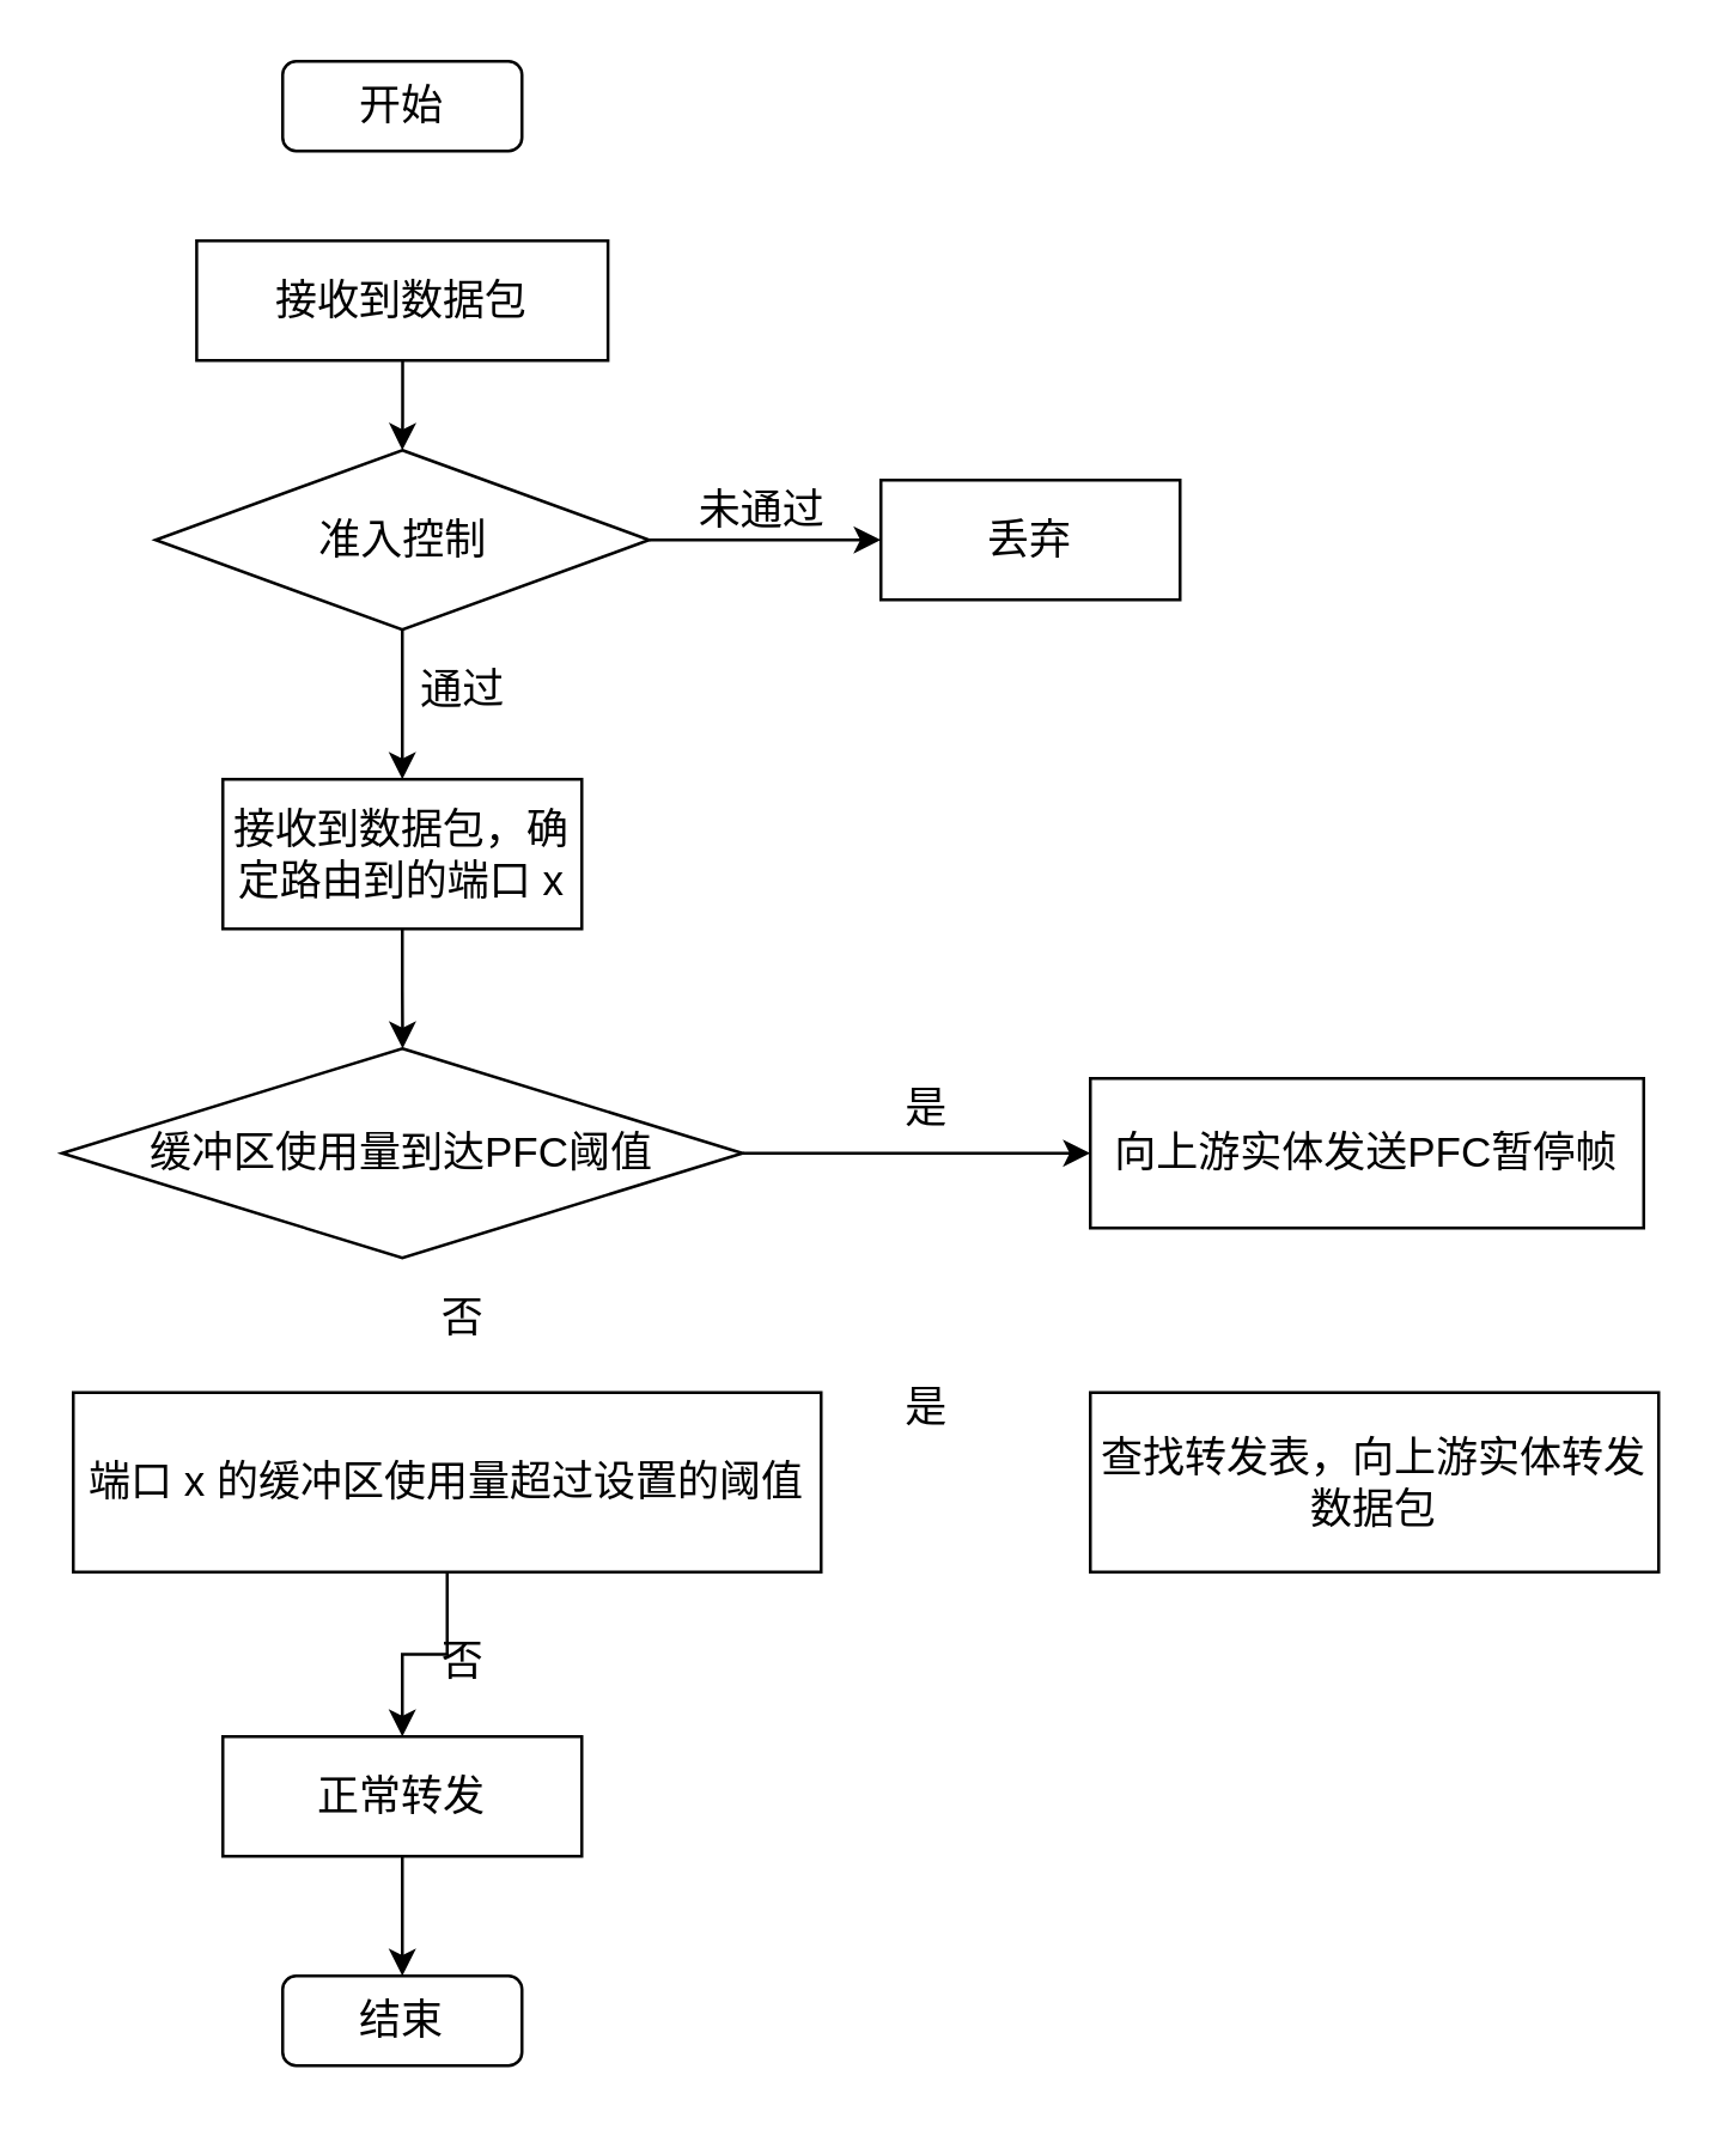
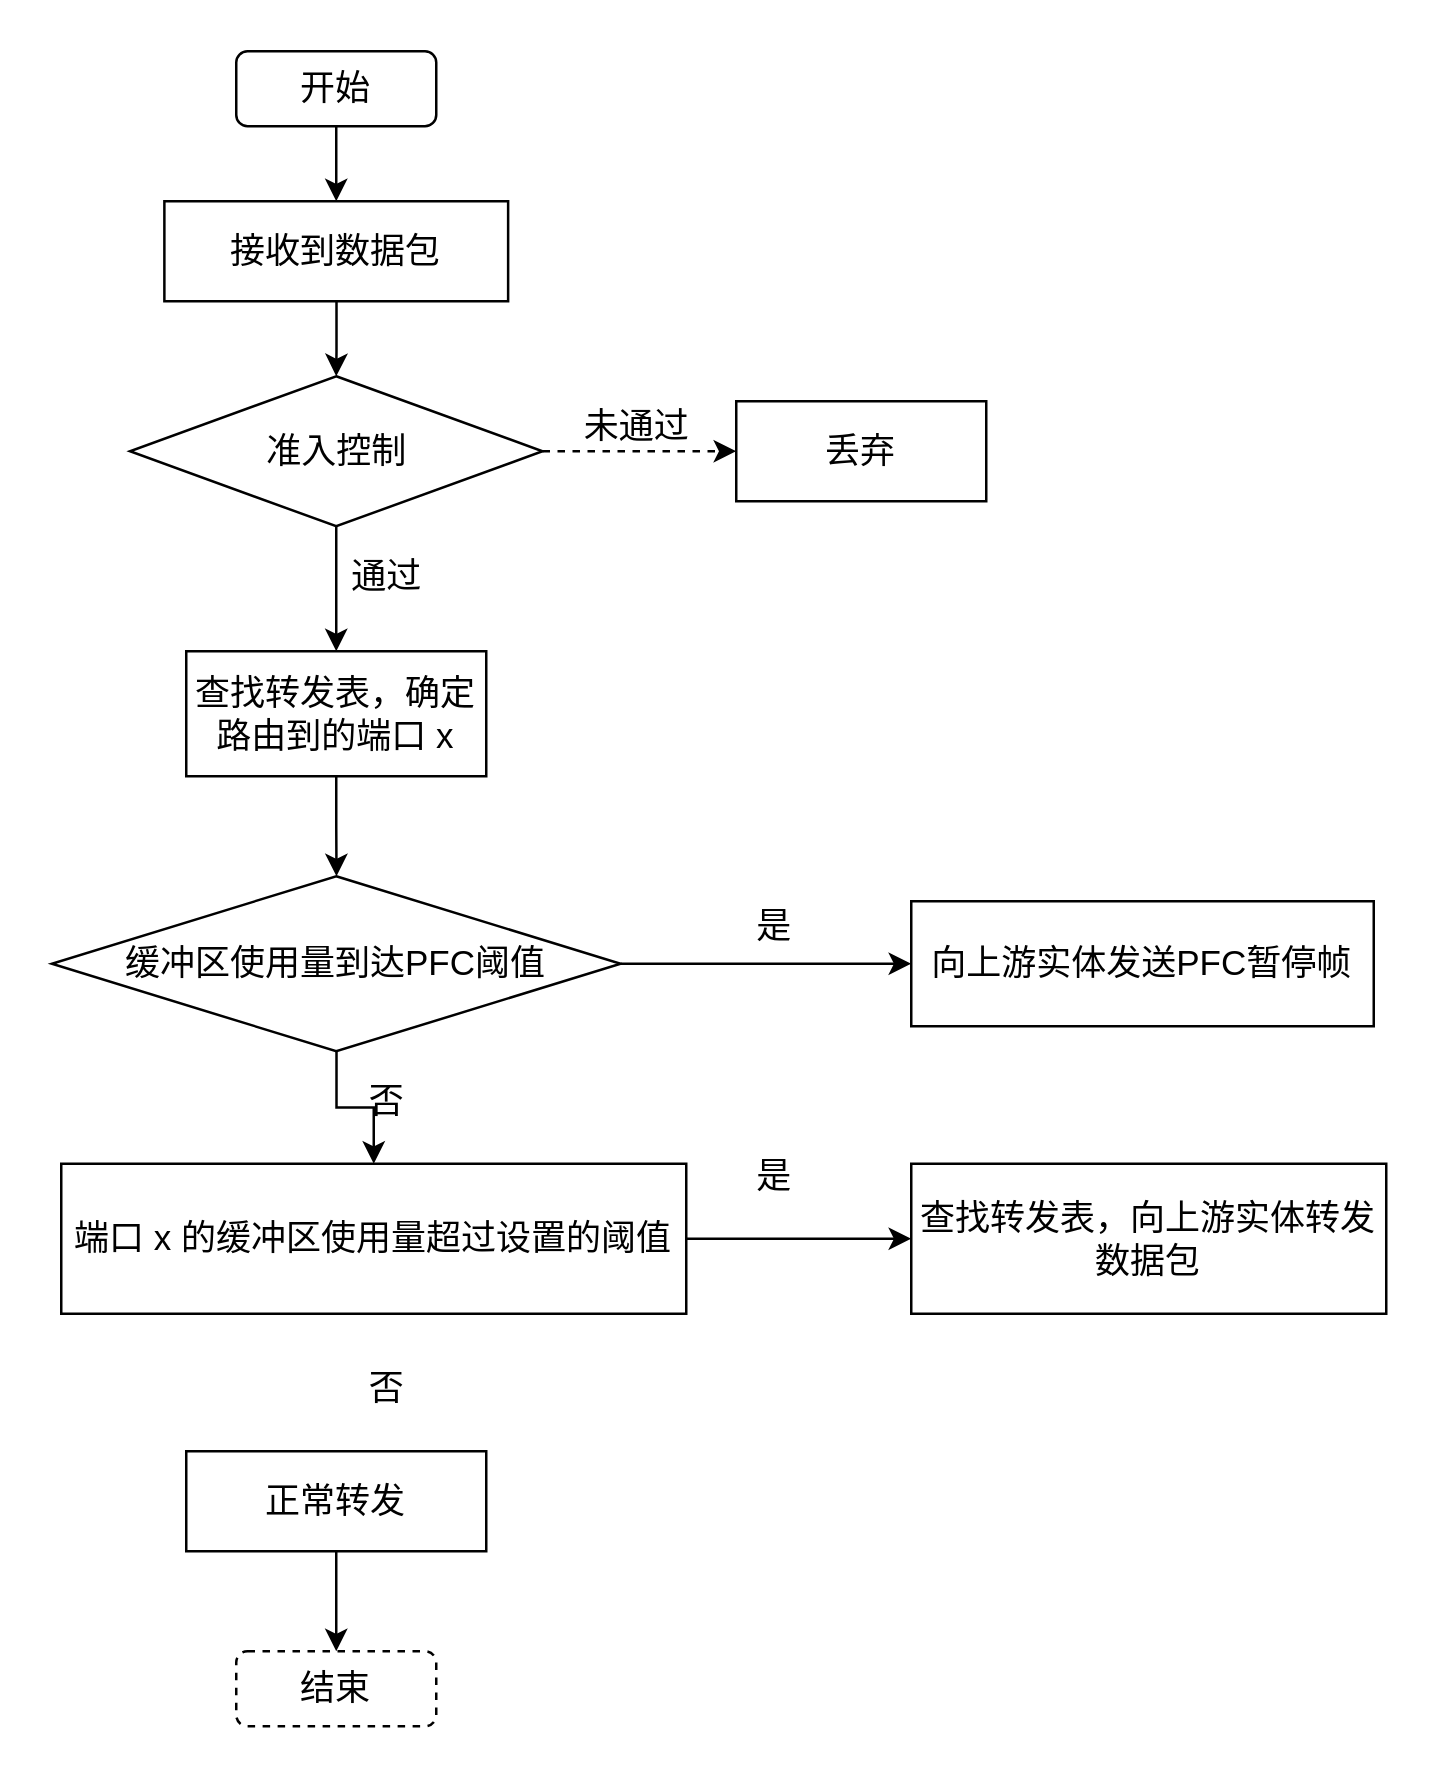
  <mxCell id="0" />
  <mxCell id="1" parent="0" />
+ <mxCell id="2" style="edgeStyle=orthogonalEdgeStyle;rounded=0;orthogonalLoop=1;jettySize=auto;html=1;exitX=0.5;exitY=1;exitDx=0;exitDy=0;fontSize=14;entryX=0.5;entryY=0;entryDx=0;entryDy=0;" edge="1" parent="1" source="3" target="5"><mxGeometry relative="1" as="geometry"><mxPoint x="133.897" y="80" as="targetPoint" /></mxGeometry></mxCell>
  <mxCell id="3" value="开始" style="rounded=1;whiteSpace=wrap;html=1;fontSize=14;" vertex="1" parent="1"><mxGeometry x="94" y="20" width="80" height="30" as="geometry" /></mxCell>
  <mxCell id="4" value="" style="edgeStyle=orthogonalEdgeStyle;rounded=0;orthogonalLoop=1;jettySize=auto;html=1;fontSize=14;" edge="1" parent="1" source="5" target="8"><mxGeometry relative="1" as="geometry" /></mxCell>
  <mxCell id="5" value="接收到数据包" style="rounded=0;whiteSpace=wrap;html=1;fontSize=14;" vertex="1" parent="1"><mxGeometry x="65.25" y="80" width="137.5" height="40" as="geometry" /></mxCell>
  <mxCell id="6" value="" style="edgeStyle=orthogonalEdgeStyle;rounded=0;orthogonalLoop=1;jettySize=auto;html=1;fontSize=14;" edge="1" parent="1" source="8" target="10"><mxGeometry relative="1" as="geometry" /></mxCell>
- <mxCell id="7" value="" style="edgeStyle=orthogonalEdgeStyle;rounded=0;orthogonalLoop=1;jettySize=auto;html=1;fontSize=14;" edge="1" parent="1" source="8" target="12"><mxGeometry relative="1" as="geometry" /></mxCell>
+ <mxCell id="7" value="" style="edgeStyle=orthogonalEdgeStyle;rounded=0;orthogonalLoop=1;jettySize=auto;html=1;fontSize=14;dashed=1;" edge="1" parent="1" source="8" target="12"><mxGeometry relative="1" as="geometry" /></mxCell>
  <mxCell id="8" value="准入控制" style="rhombus;whiteSpace=wrap;html=1;fontSize=14;rounded=0;" vertex="1" parent="1"><mxGeometry x="51.5" y="150" width="165" height="60" as="geometry" /></mxCell>
  <mxCell id="9" value="" style="edgeStyle=orthogonalEdgeStyle;rounded=0;orthogonalLoop=1;jettySize=auto;html=1;fontSize=14;" edge="1" parent="1" source="10" target="16"><mxGeometry relative="1" as="geometry" /></mxCell>
- <mxCell id="10" value="接收到数据包，确定路由到的端口 x" style="whiteSpace=wrap;html=1;fontSize=14;rounded=0;" vertex="1" parent="1"><mxGeometry x="74" y="260" width="120" height="50" as="geometry" /></mxCell>
+ <mxCell id="10" value="查找转发表，确定路由到的端口 x" style="whiteSpace=wrap;html=1;fontSize=14;rounded=0;" vertex="1" parent="1"><mxGeometry x="74" y="260" width="120" height="50" as="geometry" /></mxCell>
  <mxCell id="11" value="通过" style="text;html=1;align=center;verticalAlign=middle;resizable=0;points=[];autosize=1;strokeColor=none;fillColor=none;fontSize=14;" vertex="1" parent="1"><mxGeometry x="134" y="220" width="40" height="20" as="geometry" /></mxCell>
  <mxCell id="12" value="丢弃" style="whiteSpace=wrap;html=1;fontSize=14;rounded=0;" vertex="1" parent="1"><mxGeometry x="294" y="160" width="100" height="40" as="geometry" /></mxCell>
  <mxCell id="13" value="未通过" style="text;html=1;align=center;verticalAlign=middle;resizable=0;points=[];autosize=1;strokeColor=none;fillColor=none;fontSize=14;" vertex="1" parent="1"><mxGeometry x="224" y="160" width="60" height="20" as="geometry" /></mxCell>
  <mxCell id="14" value="" style="edgeStyle=orthogonalEdgeStyle;rounded=0;orthogonalLoop=1;jettySize=auto;html=1;fontSize=14;" edge="1" parent="1" source="16" target="17"><mxGeometry relative="1" as="geometry" /></mxCell>
+ <mxCell id="15" value="" style="edgeStyle=orthogonalEdgeStyle;rounded=0;orthogonalLoop=1;jettySize=auto;html=1;fontSize=14;" edge="1" parent="1" source="16" target="22"><mxGeometry relative="1" as="geometry" /></mxCell>
  <mxCell id="16" value="缓冲区使用量到达PFC阈值" style="rhombus;whiteSpace=wrap;html=1;fontSize=14;rounded=0;" vertex="1" parent="1"><mxGeometry x="20.25" y="350" width="227.5" height="70" as="geometry" /></mxCell>
  <mxCell id="17" value="向上游实体发送PFC暂停帧" style="whiteSpace=wrap;html=1;fontSize=14;rounded=0;" vertex="1" parent="1"><mxGeometry x="364" y="360" width="185" height="50" as="geometry" /></mxCell>
  <mxCell id="18" value="是" style="text;html=1;align=center;verticalAlign=middle;resizable=0;points=[];autosize=1;strokeColor=none;fillColor=none;fontSize=14;" vertex="1" parent="1"><mxGeometry x="294" y="360" width="30" height="20" as="geometry" /></mxCell>
  <mxCell id="19" value="否" style="text;html=1;align=center;verticalAlign=middle;resizable=0;points=[];autosize=1;strokeColor=none;fillColor=none;fontSize=14;" vertex="1" parent="1"><mxGeometry x="139" y="430" width="30" height="20" as="geometry" /></mxCell>
- <mxCell id="21" value="" style="edgeStyle=orthogonalEdgeStyle;rounded=0;orthogonalLoop=1;jettySize=auto;html=1;fontSize=14;" edge="1" parent="1" source="22" target="27"><mxGeometry relative="1" as="geometry" /></mxCell>
+ <mxCell id="20" style="edgeStyle=orthogonalEdgeStyle;rounded=0;orthogonalLoop=1;jettySize=auto;html=1;exitX=1;exitY=0.5;exitDx=0;exitDy=0;fontSize=14;entryX=0;entryY=0.5;entryDx=0;entryDy=0;" edge="1" parent="1" source="22" target="24"><mxGeometry relative="1" as="geometry"><mxPoint x="364" y="490" as="targetPoint" /></mxGeometry></mxCell>
  <mxCell id="22" value="端口 x 的缓冲区使用量超过设置的阈值" style="whiteSpace=wrap;html=1;fontSize=14;rounded=0;" vertex="1" parent="1"><mxGeometry x="24" y="465" width="250" height="60" as="geometry" /></mxCell>
  <mxCell id="23" value="是" style="text;html=1;align=center;verticalAlign=middle;resizable=0;points=[];autosize=1;strokeColor=none;fillColor=none;fontSize=14;" vertex="1" parent="1"><mxGeometry x="294" y="460" width="30" height="20" as="geometry" /></mxCell>
  <mxCell id="24" value="查找转发表，向上游实体转发数据包" style="whiteSpace=wrap;html=1;fontSize=14;rounded=0;" vertex="1" parent="1"><mxGeometry x="364" y="465" width="190" height="60" as="geometry" /></mxCell>
  <mxCell id="25" value="否" style="text;html=1;align=center;verticalAlign=middle;resizable=0;points=[];autosize=1;strokeColor=none;fillColor=none;fontSize=14;" vertex="1" parent="1"><mxGeometry x="139" y="545" width="30" height="20" as="geometry" /></mxCell>
  <mxCell id="26" style="edgeStyle=orthogonalEdgeStyle;rounded=0;orthogonalLoop=1;jettySize=auto;html=1;exitX=0.5;exitY=1;exitDx=0;exitDy=0;entryX=0.5;entryY=0;entryDx=0;entryDy=0;fontSize=14;" edge="1" parent="1" source="27" target="28"><mxGeometry relative="1" as="geometry" /></mxCell>
  <mxCell id="27" value="正常转发" style="whiteSpace=wrap;html=1;fontSize=14;rounded=0;" vertex="1" parent="1"><mxGeometry x="74" y="580" width="120" height="40" as="geometry" /></mxCell>
- <mxCell id="28" value="结束" style="rounded=1;whiteSpace=wrap;html=1;fontSize=14;" vertex="1" parent="1"><mxGeometry x="94" y="660" width="80" height="30" as="geometry" /></mxCell>
+ <mxCell id="28" value="结束" style="rounded=1;whiteSpace=wrap;html=1;fontSize=14;dashed=1;" vertex="1" parent="1"><mxGeometry x="94" y="660" width="80" height="30" as="geometry" /></mxCell>
